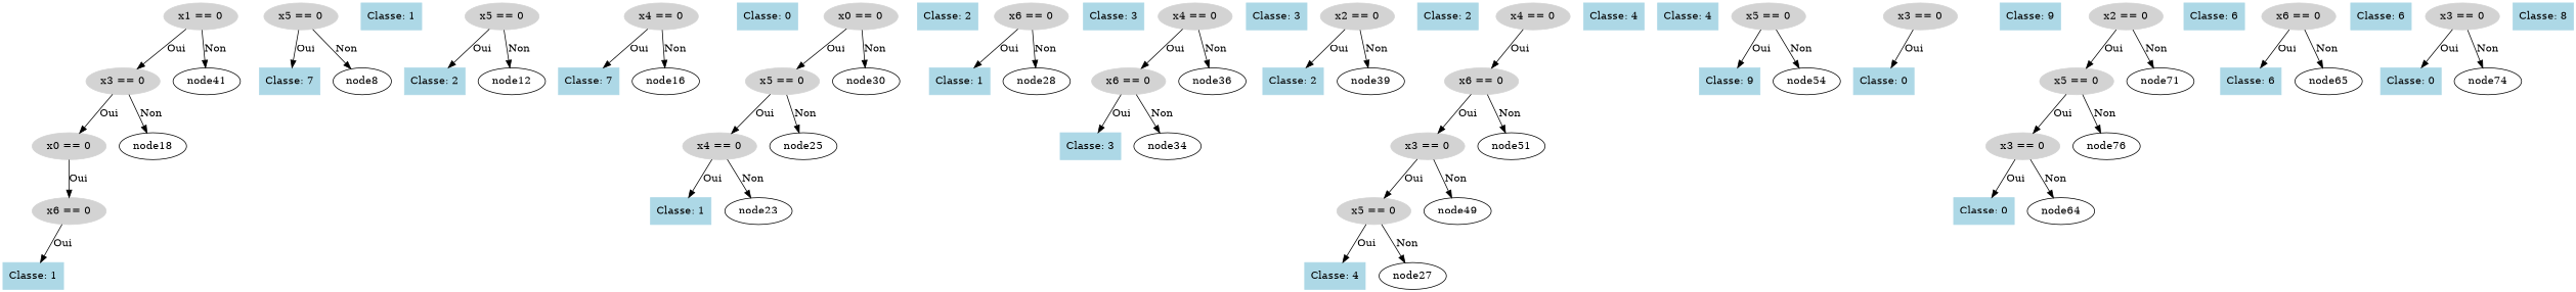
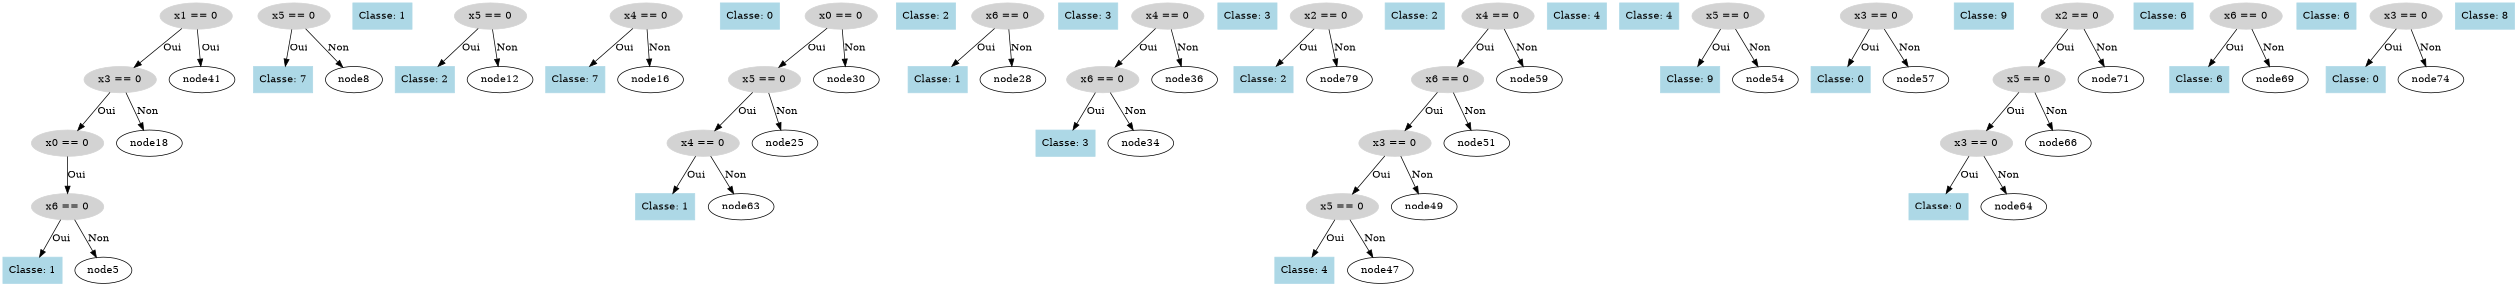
  digraph {
    node [color=lightblue shape=box style=filled]
    n1 [color=lightgray label="x1 == 0" shape=ellipse]
    n2 [color=lightgray label="x3 == 0" shape=ellipse]
    node41 [color="" shape="" style=""]
    n4 [color=lightgray label="x0 == 0" shape=ellipse]
    node18 [color="" shape="" style=""]
    n6 [color=lightgray label="x6 == 0" shape=ellipse]
    n7 [label="Classe: 1"]
+   node5 [color="" shape="" style=""]
    n9 [color=lightgray label="x5 == 0" shape=ellipse]
    n10 [label="Classe: 7"]
    node8 [color="" shape="" style=""]
    n12 [label="Classe: 1"]
    n13 [color=lightgray label="x5 == 0" shape=ellipse]
    n14 [label="Classe: 2"]
    n15 [label=node12 color="" shape="" style=""]
    n16 [color=lightgray label="x4 == 0" shape=ellipse]
    n17 [label="Classe: 7"]
    node16 [color="" shape="" style=""]
    n19 [label="Classe: 0"]
    n20 [color=lightgray label="x0 == 0" shape=ellipse]
    n21 [color=lightgray label="x5 == 0" shape=ellipse]
    node30 [color="" shape="" style=""]
    n23 [color=lightgray label="x4 == 0" shape=ellipse]
    node25 [color="" shape="" style=""]
    n25 [label="Classe: 1"]
-   node23 [color="" shape="" style=""]
+   node23 [label=node63 color="" shape="" style=""]
    n27 [label="Classe: 2"]
    n28 [color=lightgray label="x6 == 0" shape=ellipse]
    n29 [label="Classe: 1"]
    node28 [color="" shape="" style=""]
    n31 [label="Classe: 3"]
    n32 [color=lightgray label="x4 == 0" shape=ellipse]
    n33 [color=lightgray label="x6 == 0" shape=ellipse]
    node36 [color="" shape="" style=""]
    n35 [label="Classe: 3"]
    node34 [color="" shape="" style=""]
    n37 [label="Classe: 3"]
    n38 [color=lightgray label="x2 == 0" shape=ellipse]
    n39 [label="Classe: 2"]
-   node39 [color="" shape="" style=""]
+   node39 [label=node79 color="" shape="" style=""]
    n41 [label="Classe: 2"]
    n42 [color=lightgray label="x4 == 0" shape=ellipse]
    n43 [color=lightgray label="x6 == 0" shape=ellipse]
+   node59 [color="" shape="" style=""]
    n45 [color=lightgray label="x3 == 0" shape=ellipse]
    node51 [color="" shape="" style=""]
    n47 [color=lightgray label="x5 == 0" shape=ellipse]
    node49 [color="" shape="" style=""]
    n49 [label="Classe: 4"]
-   node47 [label=node27 color="" shape="" style=""]
+   node47 [color="" shape="" style=""]
    n51 [label="Classe: 4"]
    n52 [label="Classe: 4"]
    n53 [color=lightgray label="x5 == 0" shape=ellipse]
    n54 [label="Classe: 9"]
    node54 [color="" shape="" style=""]
    n56 [color=lightgray label="x3 == 0" shape=ellipse]
    n57 [label="Classe: 0"]
+   node57 [color="" shape="" style=""]
    n59 [label="Classe: 9"]
    n60 [color=lightgray label="x2 == 0" shape=ellipse]
    n61 [color=lightgray label="x5 == 0" shape=ellipse]
    node71 [color="" shape="" style=""]
    n63 [color=lightgray label="x3 == 0" shape=ellipse]
-   node66 [label=node76 color="" shape="" style=""]
+   node66 [color="" shape="" style=""]
    n65 [label="Classe: 0"]
    node64 [color="" shape="" style=""]
    n67 [label="Classe: 6"]
    n68 [color=lightgray label="x6 == 0" shape=ellipse]
    n69 [label="Classe: 6"]
-   node69 [label=node65 color="" shape="" style=""]
+   node69 [color="" shape="" style=""]
    n71 [label="Classe: 6"]
    n72 [color=lightgray label="x3 == 0" shape=ellipse]
    n73 [label="Classe: 0"]
    node74 [color="" shape="" style=""]
    n75 [label="Classe: 8"]
    n1 -> n2 [label=Oui]
-   n1 -> node41 [label=Non]
+   n1 -> node41 [label=Oui]
    n2 -> n4 [label=Oui]
    n2 -> node18 [label=Non]
    n4 -> n6 [label=Oui]
    n6 -> n7 [label=Oui]
+   n6 -> node5 [label=Non]
    n9 -> n10 [label=Oui]
    n9 -> node8 [label=Non]
    n13 -> n14 [label=Oui]
    n13 -> n15 [label=Non]
    n16 -> n17 [label=Oui]
    n16 -> node16 [label=Non]
    n20 -> n21 [label=Oui]
    n20 -> node30 [label=Non]
    n21 -> n23 [label=Oui]
    n21 -> node25 [label=Non]
    n23 -> n25 [label=Oui]
    n23 -> node23 [label=Non]
    n28 -> n29 [label=Oui]
    n28 -> node28 [label=Non]
    n32 -> n33 [label=Oui]
    n32 -> node36 [label=Non]
    n33 -> n35 [label=Oui]
    n33 -> node34 [label=Non]
    n38 -> n39 [label=Oui]
    n38 -> node39 [label=Non]
    n42 -> n43 [label=Oui]
+   n42 -> node59 [label=Non]
    n43 -> n45 [label=Oui]
    n43 -> node51 [label=Non]
    n45 -> n47 [label=Oui]
    n45 -> node49 [label=Non]
    n47 -> n49 [label=Oui]
    n47 -> node47 [label=Non]
    n53 -> n54 [label=Oui]
    n53 -> node54 [label=Non]
    n56 -> n57 [label=Oui]
+   n56 -> node57 [label=Non]
    n60 -> n61 [label=Oui]
    n60 -> node71 [label=Non]
    n61 -> n63 [label=Oui]
    n61 -> node66 [label=Non]
    n63 -> n65 [label=Oui]
    n63 -> node64 [label=Non]
    n68 -> n69 [label=Oui]
    n68 -> node69 [label=Non]
    n72 -> n73 [label=Oui]
    n72 -> node74 [label=Non]
  }
